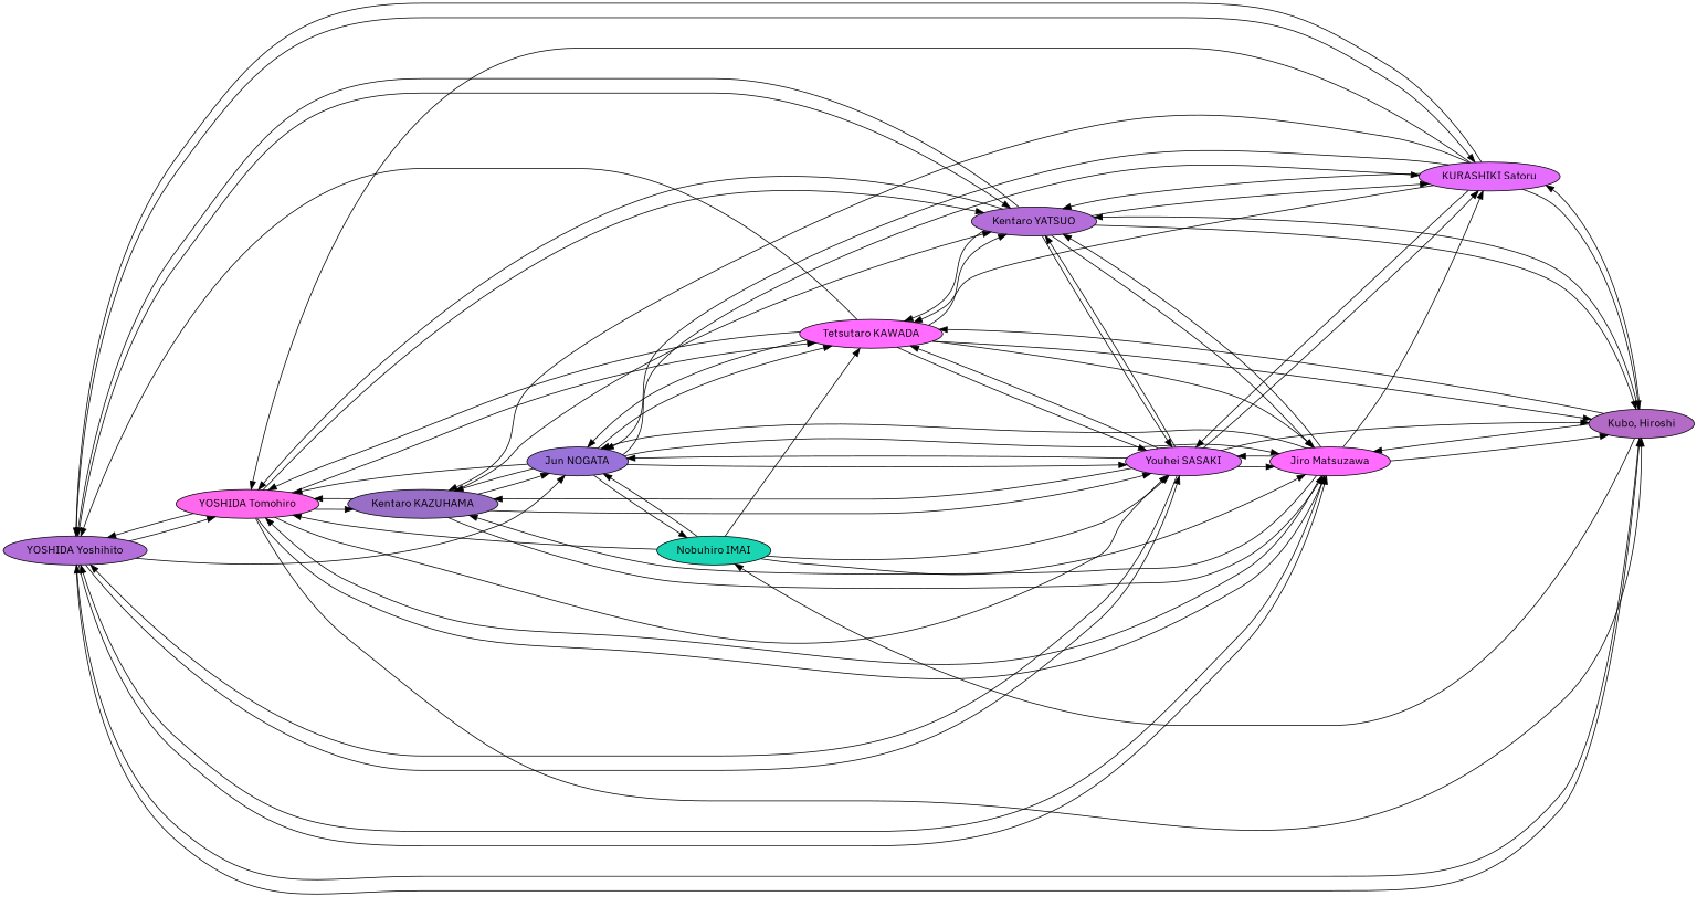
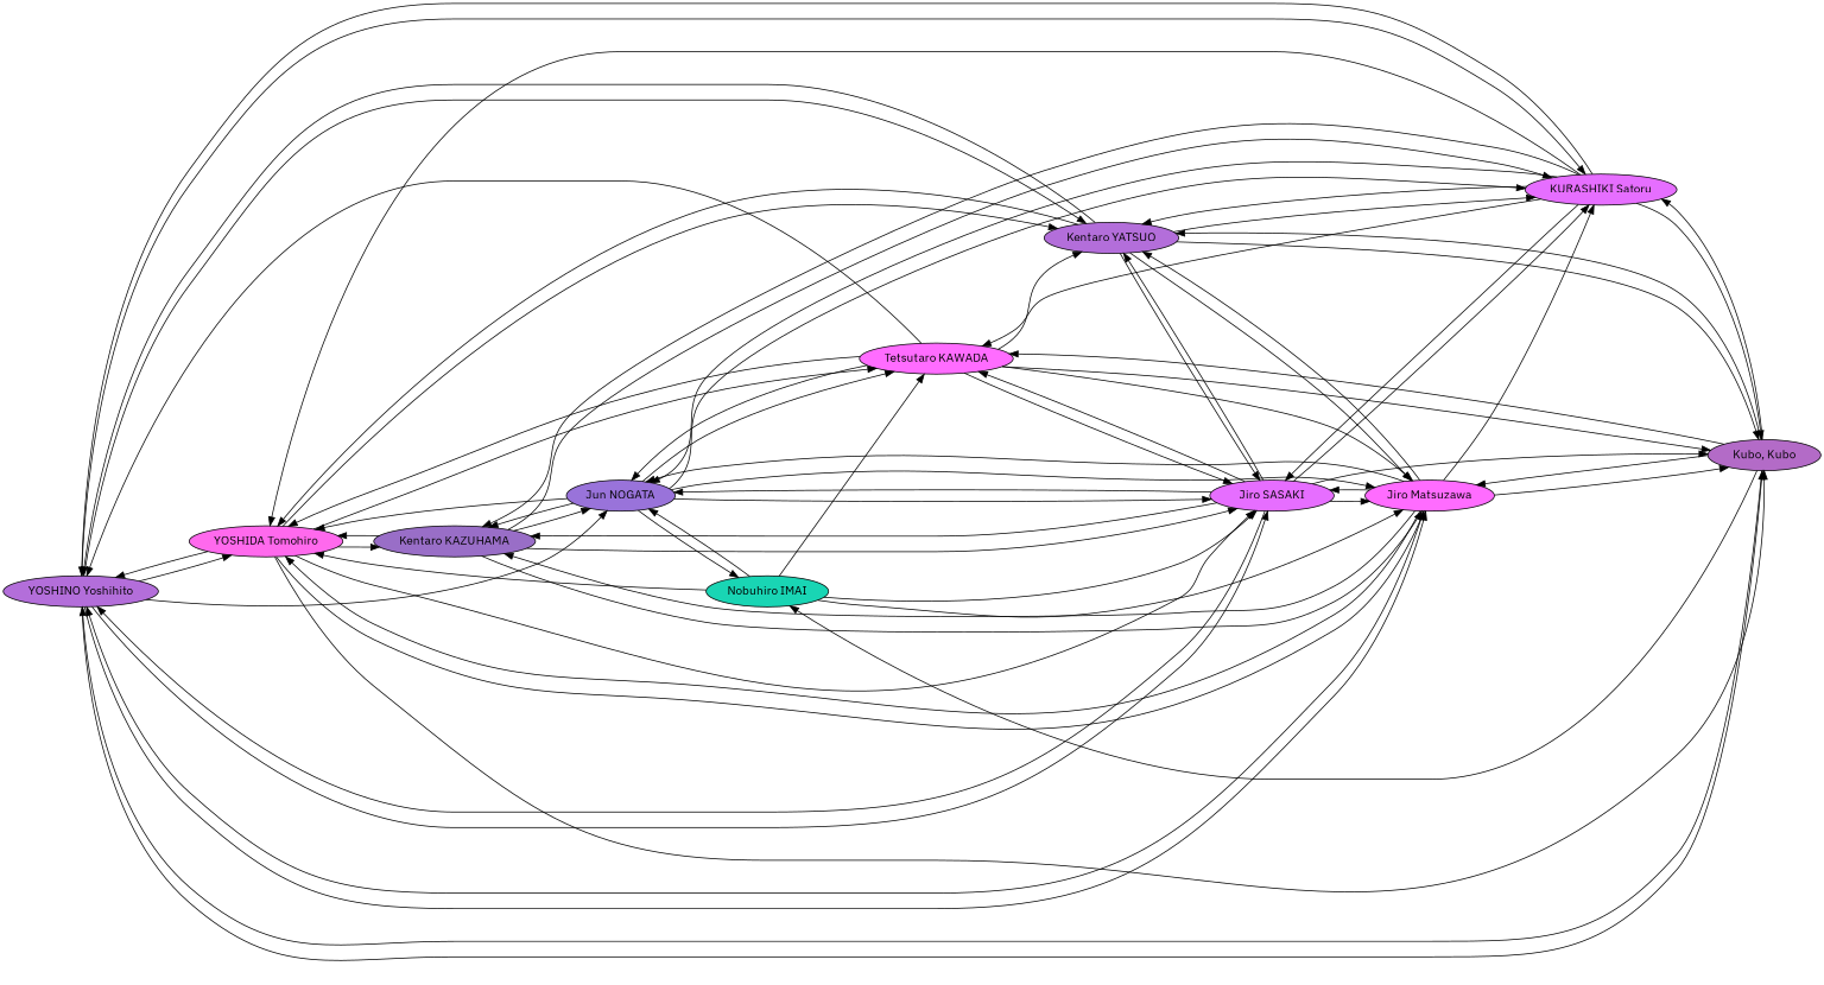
  digraph {
    fontname="IBM Plex Sans"
    rankdir=LR
    splines=true
    node [fillcolor="0.772861356932153,0.491304347826087,0.851851851851852" fontname="IBM Plex Sans" style=filled]
    edge [fontname="IBM Plex Sans"]
-   n1 [label="YOSHIDA Yoshihito"]
+   n1 [label="YOSHINO Yoshihito"]
    n2 [fillcolor="0.854377104377104,0.586666666666667,1" label="YOSHIDA Tomohiro"]
-   n3 [fillcolor="0.797197640117994,0.461224489795918,0.777777777777778" label="Kubo, Hiroshi"]
+   n3 [fillcolor="0.797197640117994,0.461224489795918,0.777777777777778" label="Kubo, Kubo"]
    n4 [fillcolor="0.803921568627451,0.566666666666667,1" label="KURASHIKI Satoru"]
    n5 [fillcolor="0.833333333333333,0.576666666666667,1" label="Jiro Matsuzawa"]
-   n6 [fillcolor="0.803921568627451,0.566666666666667,1" label="Youhei SASAKI"]
+   n6 [fillcolor="0.803921568627451,0.566666666666667,1" label="Jiro SASAKI"]
    n7 [label="Kentaro YATSUO"]
    n8 [fillcolor="0.728878648233487,0.471739130434783,0.851851851851852" label="Jun NOGATA"]
    n9 [fillcolor="0.833333333333333,0.576666666666667,1" label="Tetsutaro KAWADA"]
    n10 [fillcolor="0.747311827956989,0.442857142857143,0.777777777777778" label="Kentaro KAZUHAMA"]
    n11 [fillcolor="0.470538720538721,0.88,0.833333333333333" label="Nobuhiro IMAI"]
    n1 -> n2
    n1 -> n3
    n1 -> n4
    n1 -> n5
    n1 -> n6
    n1 -> n7
    n1 -> n8
    n2 -> n1
    n2 -> n3
    n2 -> n5
    n2 -> n6
    n2 -> n7
    n2 -> n9
    n2 -> n10
    n3 -> n1
    n3 -> n4
    n3 -> n5
    n3 -> n7
    n3 -> n9
    n3 -> n11
    n4 -> n1
    n4 -> n2
    n4 -> n3
    n4 -> n6
    n4 -> n7
    n4 -> n8
    n4 -> n9
    n4 -> n10
    n5 -> n1
    n5 -> n2
    n5 -> n3
    n5 -> n4
    n5 -> n6
    n5 -> n7
    n5 -> n8
    n5 -> n10
    n6 -> n1
    n6 -> n3
    n6 -> n4
    n6 -> n5
    n6 -> n7
    n6 -> n8
    n6 -> n9
    n6 -> n10
    n7 -> n1
    n7 -> n2
    n7 -> n3
    n7 -> n4
    n7 -> n5
    n7 -> n6
-   n7 -> n9
    n8 -> n2
    n8 -> n4
    n8 -> n5
    n8 -> n6
    n8 -> n9
    n8 -> n10
    n8 -> n11
    n9 -> n1
    n9 -> n2
    n9 -> n3
    n9 -> n5
    n9 -> n6
    n9 -> n7
    n9 -> n8
    n10 -> n2
-   n10 -> n7
+   n10 -> n4
    n10 -> n5
    n10 -> n6
    n10 -> n8
    n11 -> n2
    n11 -> n5
    n11 -> n6
    n11 -> n8
    n11 -> n9
  }
